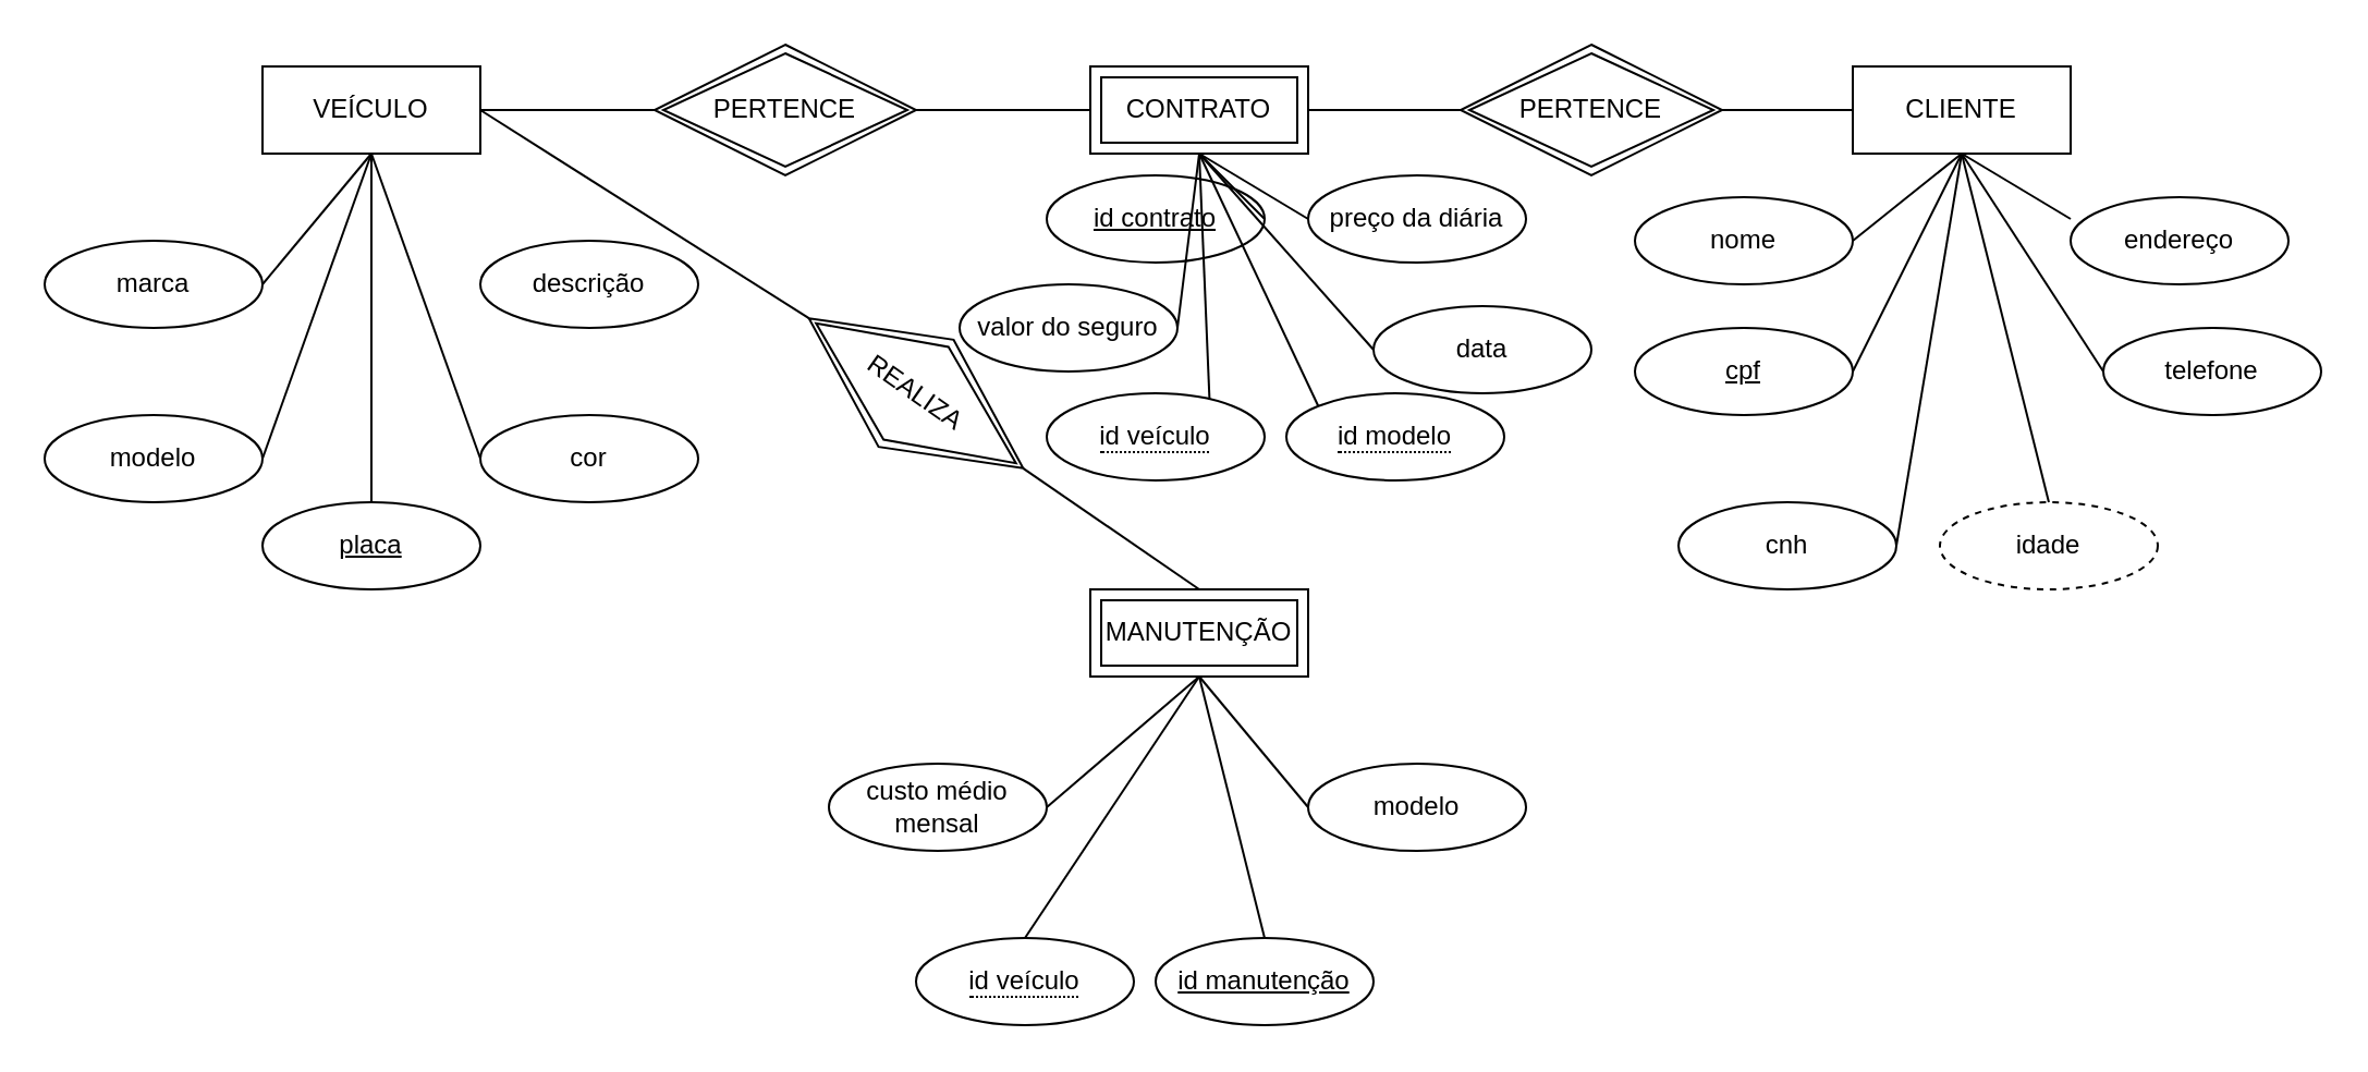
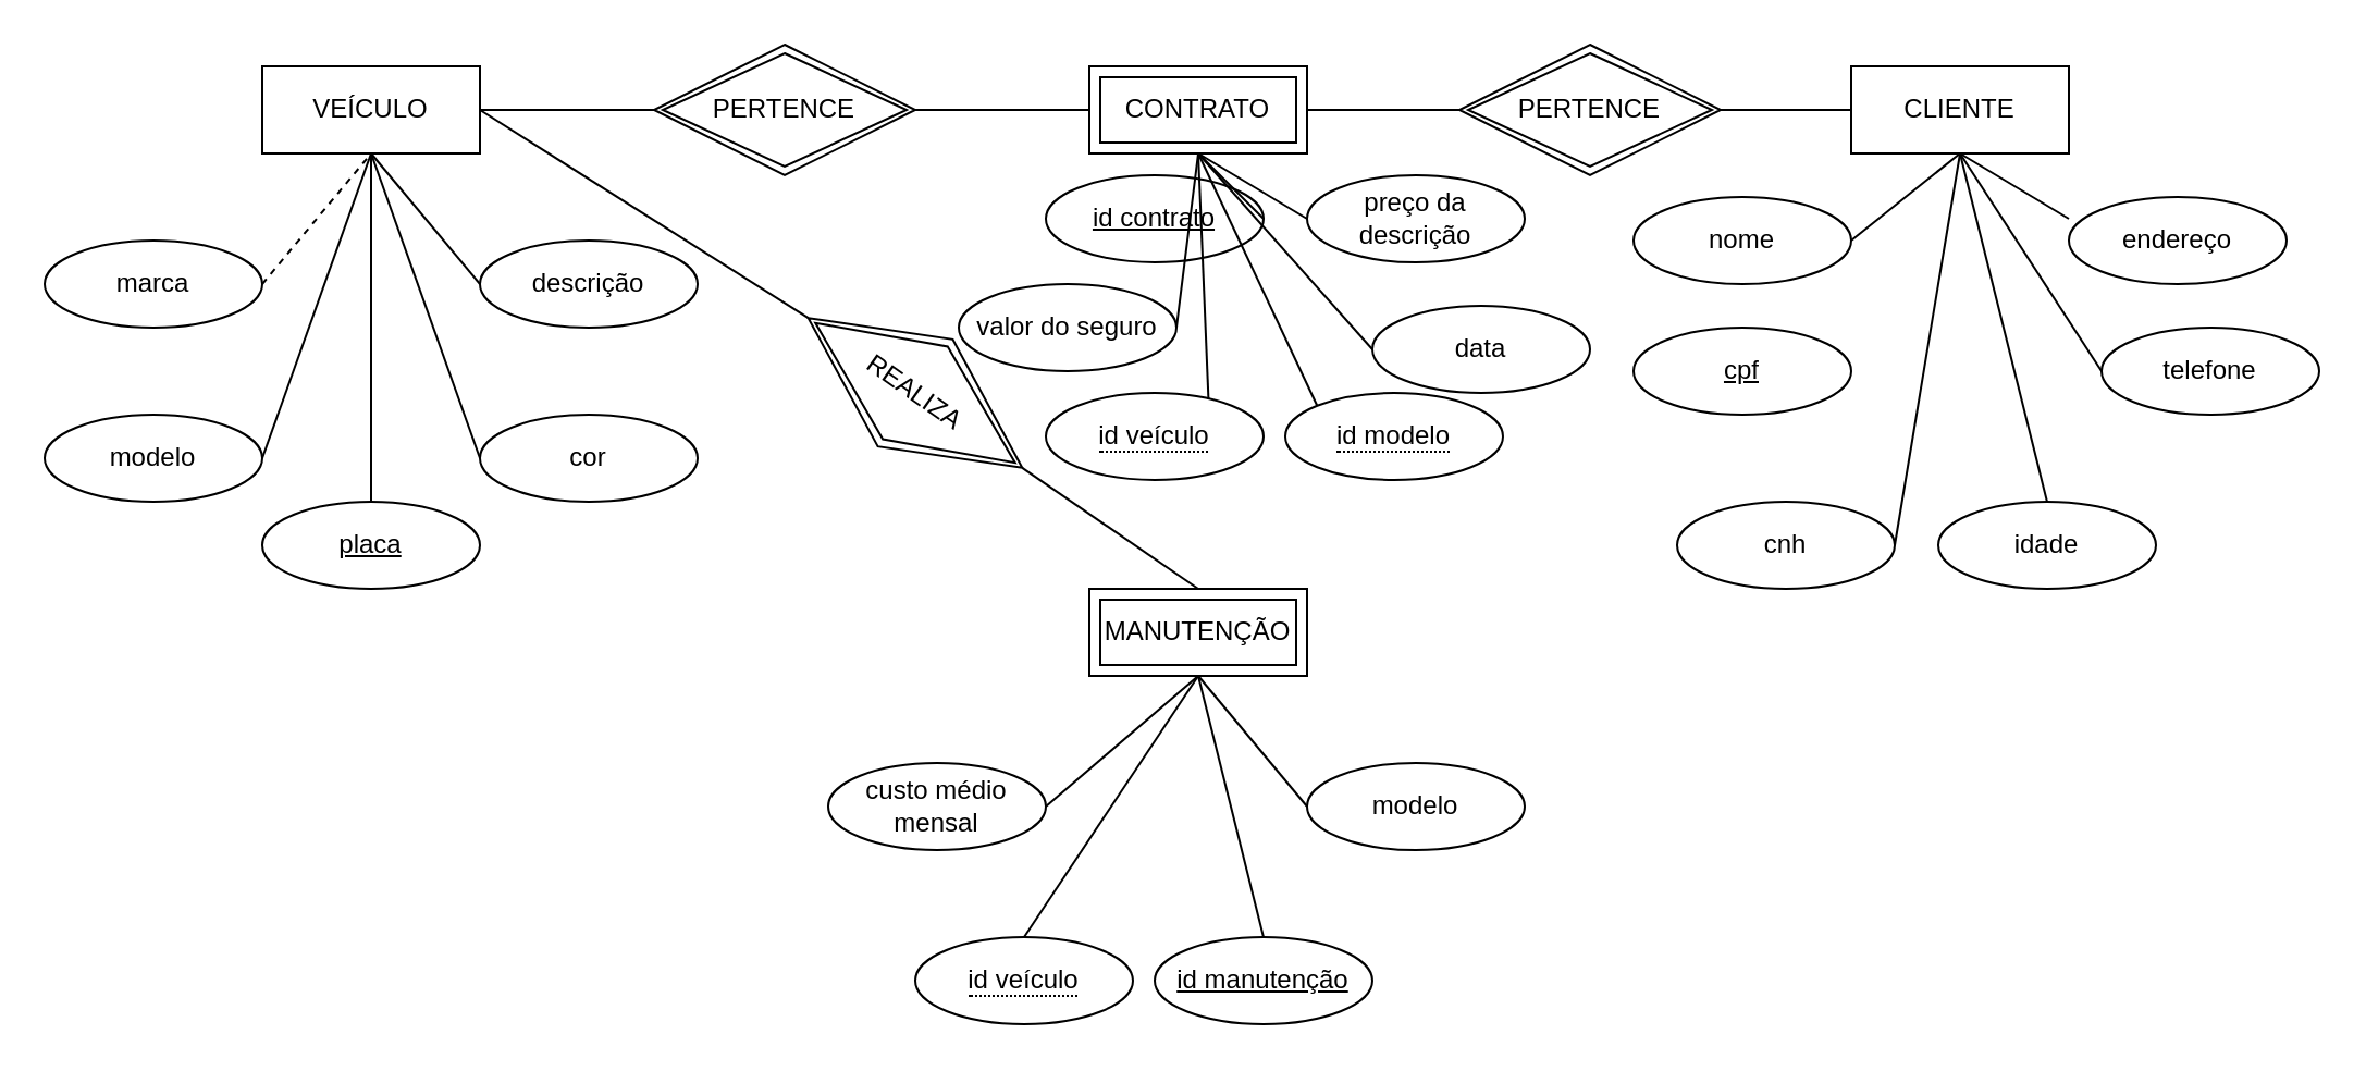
  <mxCell id="0" />
  <mxCell id="1" parent="0" />
  <mxCell id="2" value="VEÍCULO" style="whiteSpace=wrap;html=1;align=center;" vertex="1" parent="1"><mxGeometry x="120" y="30" width="100" height="40" as="geometry" /></mxCell>
  <mxCell id="3" value="CLIENTE" style="whiteSpace=wrap;html=1;align=center;" vertex="1" parent="1"><mxGeometry x="850" y="30" width="100" height="40" as="geometry" /></mxCell>
  <mxCell id="4" value="marca" style="ellipse;whiteSpace=wrap;html=1;align=center;" vertex="1" parent="1"><mxGeometry x="20" y="110" width="100" height="40" as="geometry" /></mxCell>
  <mxCell id="5" value="modelo" style="ellipse;whiteSpace=wrap;html=1;align=center;" vertex="1" parent="1"><mxGeometry x="20" y="190" width="100" height="40" as="geometry" /></mxCell>
  <mxCell id="6" value="descrição" style="ellipse;whiteSpace=wrap;html=1;align=center;" vertex="1" parent="1"><mxGeometry x="220" y="110" width="100" height="40" as="geometry" /></mxCell>
  <mxCell id="7" value="cor" style="ellipse;whiteSpace=wrap;html=1;align=center;" vertex="1" parent="1"><mxGeometry x="220" y="190" width="100" height="40" as="geometry" /></mxCell>
  <mxCell id="8" value="placa" style="ellipse;whiteSpace=wrap;html=1;align=center;fontStyle=4;" vertex="1" parent="1"><mxGeometry x="120" y="230" width="100" height="40" as="geometry" /></mxCell>
- <mxCell id="9" value="" style="endArrow=none;html=1;exitX=1;exitY=0.5;exitDx=0;exitDy=0;entryX=0.5;entryY=1;entryDx=0;entryDy=0;" edge="1" parent="1" source="4" target="2"><mxGeometry width="50" height="50" relative="1" as="geometry"><mxPoint x="340" y="270" as="sourcePoint" /><mxPoint x="390" y="220" as="targetPoint" /></mxGeometry></mxCell>
+ <mxCell id="9" value="" style="endArrow=none;html=1;exitX=1;exitY=0.5;exitDx=0;exitDy=0;entryX=0.5;entryY=1;entryDx=0;entryDy=0;dashed=1;" edge="1" parent="1" source="4" target="2"><mxGeometry width="50" height="50" relative="1" as="geometry"><mxPoint x="340" y="270" as="sourcePoint" /><mxPoint x="390" y="220" as="targetPoint" /></mxGeometry></mxCell>
  <mxCell id="10" value="" style="endArrow=none;html=1;exitX=1;exitY=0.5;exitDx=0;exitDy=0;entryX=0.5;entryY=1;entryDx=0;entryDy=0;" edge="1" parent="1" source="5" target="2"><mxGeometry width="50" height="50" relative="1" as="geometry"><mxPoint x="130" y="140" as="sourcePoint" /><mxPoint x="180" y="80" as="targetPoint" /></mxGeometry></mxCell>
  <mxCell id="11" value="" style="endArrow=none;html=1;exitX=0.5;exitY=0;exitDx=0;exitDy=0;entryX=0.5;entryY=1;entryDx=0;entryDy=0;" edge="1" parent="1" source="8" target="2"><mxGeometry width="50" height="50" relative="1" as="geometry"><mxPoint x="140" y="150" as="sourcePoint" /><mxPoint x="190" y="90" as="targetPoint" /></mxGeometry></mxCell>
+ <mxCell id="12" value="" style="endArrow=none;html=1;exitX=0;exitY=0.5;exitDx=0;exitDy=0;entryX=0.5;entryY=1;entryDx=0;entryDy=0;" edge="1" parent="1" source="6" target="2"><mxGeometry width="50" height="50" relative="1" as="geometry"><mxPoint x="150" y="160" as="sourcePoint" /><mxPoint x="200" y="100" as="targetPoint" /></mxGeometry></mxCell>
  <mxCell id="13" value="" style="endArrow=none;html=1;entryX=0.5;entryY=1;entryDx=0;entryDy=0;exitX=0;exitY=0.5;exitDx=0;exitDy=0;" edge="1" parent="1" source="7" target="2"><mxGeometry width="50" height="50" relative="1" as="geometry"><mxPoint x="210" y="210" as="sourcePoint" /><mxPoint x="210" y="110" as="targetPoint" /></mxGeometry></mxCell>
  <mxCell id="14" value="cpf" style="ellipse;whiteSpace=wrap;html=1;align=center;fontStyle=4;" vertex="1" parent="1"><mxGeometry x="750" y="150" width="100" height="40" as="geometry" /></mxCell>
  <mxCell id="15" value="nome" style="ellipse;whiteSpace=wrap;html=1;align=center;" vertex="1" parent="1"><mxGeometry x="750" y="90" width="100" height="40" as="geometry" /></mxCell>
  <mxCell id="16" value="endereço" style="ellipse;whiteSpace=wrap;html=1;align=center;" vertex="1" parent="1"><mxGeometry x="950" y="90" width="100" height="40" as="geometry" /></mxCell>
- <mxCell id="17" value="preço da diária" style="ellipse;whiteSpace=wrap;html=1;align=center;" vertex="1" parent="1"><mxGeometry x="600" y="80" width="100" height="40" as="geometry" /></mxCell>
+ <mxCell id="17" value="preço da descrição" style="ellipse;whiteSpace=wrap;html=1;align=center;" vertex="1" parent="1"><mxGeometry x="600" y="80" width="100" height="40" as="geometry" /></mxCell>
  <mxCell id="18" value="valor do seguro" style="ellipse;whiteSpace=wrap;html=1;align=center;" vertex="1" parent="1"><mxGeometry x="440" y="130" width="100" height="40" as="geometry" /></mxCell>
  <mxCell id="19" value="id contrato" style="ellipse;whiteSpace=wrap;html=1;align=center;fontStyle=4;" vertex="1" parent="1"><mxGeometry x="480" y="80" width="100" height="40" as="geometry" /></mxCell>
  <mxCell id="20" value="CONTRATO" style="shape=ext;margin=3;double=1;whiteSpace=wrap;html=1;align=center;" vertex="1" parent="1"><mxGeometry x="500" y="30" width="100" height="40" as="geometry" /></mxCell>
  <mxCell id="21" value="MANUTENÇÃO" style="shape=ext;margin=3;double=1;whiteSpace=wrap;html=1;align=center;" vertex="1" parent="1"><mxGeometry x="500" y="270" width="100" height="40" as="geometry" /></mxCell>
  <mxCell id="22" value="custo médio mensal" style="ellipse;whiteSpace=wrap;html=1;align=center;" vertex="1" parent="1"><mxGeometry x="380" y="350" width="100" height="40" as="geometry" /></mxCell>
  <mxCell id="23" value="" style="endArrow=none;html=1;exitX=1;exitY=0.5;exitDx=0;exitDy=0;entryX=0.5;entryY=1;entryDx=0;entryDy=0;" edge="1" parent="1" source="22" target="21"><mxGeometry width="50" height="50" relative="1" as="geometry"><mxPoint x="510" y="360" as="sourcePoint" /><mxPoint x="560" y="310" as="targetPoint" /></mxGeometry></mxCell>
  <mxCell id="24" value="" style="endArrow=none;html=1;exitX=1;exitY=0.5;exitDx=0;exitDy=0;entryX=0;entryY=0.5;entryDx=0;entryDy=0;" edge="1" parent="1" source="2" target="20"><mxGeometry width="50" height="50" relative="1" as="geometry"><mxPoint x="400" y="260" as="sourcePoint" /><mxPoint x="450" y="210" as="targetPoint" /></mxGeometry></mxCell>
  <mxCell id="25" value="" style="endArrow=none;html=1;exitX=1;exitY=0.5;exitDx=0;exitDy=0;entryX=0;entryY=0.5;entryDx=0;entryDy=0;" edge="1" parent="1" source="33" target="3"><mxGeometry width="50" height="50" relative="1" as="geometry"><mxPoint x="650" y="260" as="sourcePoint" /><mxPoint x="700" y="210" as="targetPoint" /></mxGeometry></mxCell>
  <mxCell id="26" value="" style="endArrow=none;html=1;exitX=1;exitY=0.5;exitDx=0;exitDy=0;entryX=0.5;entryY=0;entryDx=0;entryDy=0;" edge="1" parent="1" source="35" target="21"><mxGeometry width="50" height="50" relative="1" as="geometry"><mxPoint x="450" y="260" as="sourcePoint" /><mxPoint x="500" y="210" as="targetPoint" /></mxGeometry></mxCell>
  <mxCell id="27" value="data" style="ellipse;whiteSpace=wrap;html=1;align=center;" vertex="1" parent="1"><mxGeometry x="630" y="140" width="100" height="40" as="geometry" /></mxCell>
  <mxCell id="28" value="" style="endArrow=none;html=1;exitX=1;exitY=0.5;exitDx=0;exitDy=0;entryX=0.5;entryY=1;entryDx=0;entryDy=0;" edge="1" parent="1" source="19" target="20"><mxGeometry width="50" height="50" relative="1" as="geometry"><mxPoint x="530" y="260" as="sourcePoint" /><mxPoint x="580" y="210" as="targetPoint" /></mxGeometry></mxCell>
  <mxCell id="29" value="" style="endArrow=none;html=1;exitX=1;exitY=0.5;exitDx=0;exitDy=0;entryX=0.5;entryY=1;entryDx=0;entryDy=0;" edge="1" parent="1" source="18" target="20"><mxGeometry width="50" height="50" relative="1" as="geometry"><mxPoint x="530" y="260" as="sourcePoint" /><mxPoint x="580" y="210" as="targetPoint" /></mxGeometry></mxCell>
  <mxCell id="30" value="" style="endArrow=none;html=1;exitX=0;exitY=0.5;exitDx=0;exitDy=0;entryX=0.5;entryY=1;entryDx=0;entryDy=0;" edge="1" parent="1" source="27" target="20"><mxGeometry width="50" height="50" relative="1" as="geometry"><mxPoint x="530" y="260" as="sourcePoint" /><mxPoint x="580" y="210" as="targetPoint" /></mxGeometry></mxCell>
  <mxCell id="31" value="" style="endArrow=none;html=1;exitX=0;exitY=0.5;exitDx=0;exitDy=0;entryX=0.5;entryY=1;entryDx=0;entryDy=0;" edge="1" parent="1" source="17" target="20"><mxGeometry width="50" height="50" relative="1" as="geometry"><mxPoint x="530" y="260" as="sourcePoint" /><mxPoint x="580" y="210" as="targetPoint" /></mxGeometry></mxCell>
  <mxCell id="32" value="PERTENCE" style="shape=rhombus;double=1;perimeter=rhombusPerimeter;whiteSpace=wrap;html=1;align=center;" vertex="1" parent="1"><mxGeometry x="300" y="20" width="120" height="60" as="geometry" /></mxCell>
  <mxCell id="33" value="PERTENCE" style="shape=rhombus;double=1;perimeter=rhombusPerimeter;whiteSpace=wrap;html=1;align=center;" vertex="1" parent="1"><mxGeometry x="670" y="20" width="120" height="60" as="geometry" /></mxCell>
  <mxCell id="34" value="" style="endArrow=none;html=1;exitX=1;exitY=0.5;exitDx=0;exitDy=0;entryX=0;entryY=0.5;entryDx=0;entryDy=0;" edge="1" parent="1" source="20" target="33"><mxGeometry width="50" height="50" relative="1" as="geometry"><mxPoint x="600" y="50" as="sourcePoint" /><mxPoint x="850" y="50" as="targetPoint" /></mxGeometry></mxCell>
  <mxCell id="35" value="REALIZA" style="shape=rhombus;double=1;perimeter=rhombusPerimeter;whiteSpace=wrap;html=1;align=center;rotation=35;" vertex="1" parent="1"><mxGeometry x="360" y="150" width="120" height="60" as="geometry" /></mxCell>
  <mxCell id="36" value="" style="endArrow=none;html=1;exitX=1;exitY=0.5;exitDx=0;exitDy=0;entryX=0;entryY=0.5;entryDx=0;entryDy=0;" edge="1" parent="1" source="2" target="35"><mxGeometry width="50" height="50" relative="1" as="geometry"><mxPoint x="220" y="50" as="sourcePoint" /><mxPoint x="550" y="270" as="targetPoint" /></mxGeometry></mxCell>
- <mxCell id="37" value="idade" style="ellipse;whiteSpace=wrap;html=1;align=center;dashed=1;" vertex="1" parent="1"><mxGeometry x="890" y="230" width="100" height="40" as="geometry" /></mxCell>
+ <mxCell id="37" value="idade" style="ellipse;whiteSpace=wrap;html=1;align=center;" vertex="1" parent="1"><mxGeometry x="890" y="230" width="100" height="40" as="geometry" /></mxCell>
  <mxCell id="38" value="telefone" style="ellipse;whiteSpace=wrap;html=1;align=center;" vertex="1" parent="1"><mxGeometry x="965" y="150" width="100" height="40" as="geometry" /></mxCell>
  <mxCell id="39" value="" style="endArrow=none;html=1;strokeColor=#000000;exitX=1;exitY=0.5;exitDx=0;exitDy=0;entryX=0.5;entryY=1;entryDx=0;entryDy=0;" edge="1" parent="1" source="15" target="3"><mxGeometry width="50" height="50" relative="1" as="geometry"><mxPoint x="900" y="260" as="sourcePoint" /><mxPoint x="950" y="210" as="targetPoint" /></mxGeometry></mxCell>
- <mxCell id="40" value="" style="endArrow=none;html=1;strokeColor=#000000;exitX=1;exitY=0.5;exitDx=0;exitDy=0;entryX=0.5;entryY=1;entryDx=0;entryDy=0;" edge="1" parent="1" source="14" target="3"><mxGeometry width="50" height="50" relative="1" as="geometry"><mxPoint x="900" y="260" as="sourcePoint" /><mxPoint x="950" y="210" as="targetPoint" /></mxGeometry></mxCell>
  <mxCell id="41" value="" style="endArrow=none;html=1;strokeColor=#000000;exitX=0.5;exitY=0;exitDx=0;exitDy=0;entryX=0.5;entryY=1;entryDx=0;entryDy=0;" edge="1" parent="1" source="37" target="3"><mxGeometry width="50" height="50" relative="1" as="geometry"><mxPoint x="900" y="260" as="sourcePoint" /><mxPoint x="950" y="210" as="targetPoint" /></mxGeometry></mxCell>
  <mxCell id="42" value="" style="endArrow=none;html=1;strokeColor=#000000;exitX=0;exitY=0.25;exitDx=0;exitDy=0;exitPerimeter=0;entryX=0.5;entryY=1;entryDx=0;entryDy=0;" edge="1" parent="1" source="16" target="3"><mxGeometry width="50" height="50" relative="1" as="geometry"><mxPoint x="900" y="260" as="sourcePoint" /><mxPoint x="950" y="210" as="targetPoint" /></mxGeometry></mxCell>
  <mxCell id="43" value="" style="endArrow=none;html=1;strokeColor=#000000;exitX=0;exitY=0.5;exitDx=0;exitDy=0;entryX=0.5;entryY=1;entryDx=0;entryDy=0;" edge="1" parent="1" source="38" target="3"><mxGeometry width="50" height="50" relative="1" as="geometry"><mxPoint x="900" y="260" as="sourcePoint" /><mxPoint x="950" y="210" as="targetPoint" /></mxGeometry></mxCell>
  <mxCell id="44" value="cnh" style="ellipse;whiteSpace=wrap;html=1;align=center;" vertex="1" parent="1"><mxGeometry x="770" y="230" width="100" height="40" as="geometry" /></mxCell>
  <mxCell id="45" value="" style="endArrow=none;html=1;strokeColor=#000000;entryX=0.5;entryY=1;entryDx=0;entryDy=0;exitX=1;exitY=0.5;exitDx=0;exitDy=0;" edge="1" parent="1" source="44" target="3"><mxGeometry width="50" height="50" relative="1" as="geometry"><mxPoint x="860" y="240" as="sourcePoint" /><mxPoint x="900" y="210" as="targetPoint" /></mxGeometry></mxCell>
  <mxCell id="46" value="&lt;span style=&quot;border-bottom: 1px dotted&quot;&gt;id veículo&lt;/span&gt;" style="ellipse;whiteSpace=wrap;html=1;align=center;" vertex="1" parent="1"><mxGeometry x="480" y="180" width="100" height="40" as="geometry" /></mxCell>
  <mxCell id="47" value="&lt;span style=&quot;border-bottom: 1px dotted&quot;&gt;id modelo&lt;/span&gt;" style="ellipse;whiteSpace=wrap;html=1;align=center;" vertex="1" parent="1"><mxGeometry x="590" y="180" width="100" height="40" as="geometry" /></mxCell>
  <mxCell id="48" value="" style="endArrow=none;html=1;strokeColor=#000000;exitX=0.747;exitY=0.067;exitDx=0;exitDy=0;exitPerimeter=0;entryX=0.5;entryY=1;entryDx=0;entryDy=0;" edge="1" parent="1" source="46" target="20"><mxGeometry width="50" height="50" relative="1" as="geometry"><mxPoint x="590" y="280" as="sourcePoint" /><mxPoint x="640" y="230" as="targetPoint" /></mxGeometry></mxCell>
  <mxCell id="49" value="" style="endArrow=none;html=1;strokeColor=#000000;exitX=0;exitY=0;exitDx=0;exitDy=0;entryX=0.5;entryY=1;entryDx=0;entryDy=0;" edge="1" parent="1" source="47" target="20"><mxGeometry width="50" height="50" relative="1" as="geometry"><mxPoint x="590" y="280" as="sourcePoint" /><mxPoint x="640" y="230" as="targetPoint" /></mxGeometry></mxCell>
  <mxCell id="50" value="&lt;span style=&quot;border-bottom: 1px dotted&quot;&gt;id veículo&lt;/span&gt;" style="ellipse;whiteSpace=wrap;html=1;align=center;" vertex="1" parent="1"><mxGeometry x="420" y="430" width="100" height="40" as="geometry" /></mxCell>
  <mxCell id="51" value="" style="endArrow=none;html=1;strokeColor=#000000;exitX=0.5;exitY=0;exitDx=0;exitDy=0;entryX=0.5;entryY=1;entryDx=0;entryDy=0;" edge="1" parent="1" source="50" target="21"><mxGeometry width="50" height="50" relative="1" as="geometry"><mxPoint x="590" y="280" as="sourcePoint" /><mxPoint x="640" y="230" as="targetPoint" /></mxGeometry></mxCell>
  <mxCell id="52" value="modelo" style="ellipse;whiteSpace=wrap;html=1;align=center;" vertex="1" parent="1"><mxGeometry x="600" y="350" width="100" height="40" as="geometry" /></mxCell>
  <mxCell id="53" value="id manutenção" style="ellipse;whiteSpace=wrap;html=1;align=center;fontStyle=4;" vertex="1" parent="1"><mxGeometry x="530" y="430" width="100" height="40" as="geometry" /></mxCell>
  <mxCell id="54" value="" style="endArrow=none;html=1;strokeColor=#000000;exitX=0;exitY=0.5;exitDx=0;exitDy=0;entryX=0.5;entryY=1;entryDx=0;entryDy=0;" edge="1" parent="1" source="52" target="21"><mxGeometry width="50" height="50" relative="1" as="geometry"><mxPoint x="560" y="290" as="sourcePoint" /><mxPoint x="610" y="240" as="targetPoint" /></mxGeometry></mxCell>
  <mxCell id="55" value="" style="endArrow=none;html=1;strokeColor=#000000;exitX=0.5;exitY=0;exitDx=0;exitDy=0;entryX=0.5;entryY=1;entryDx=0;entryDy=0;" edge="1" parent="1" source="53" target="21"><mxGeometry width="50" height="50" relative="1" as="geometry"><mxPoint x="560" y="290" as="sourcePoint" /><mxPoint x="610" y="240" as="targetPoint" /></mxGeometry></mxCell>
